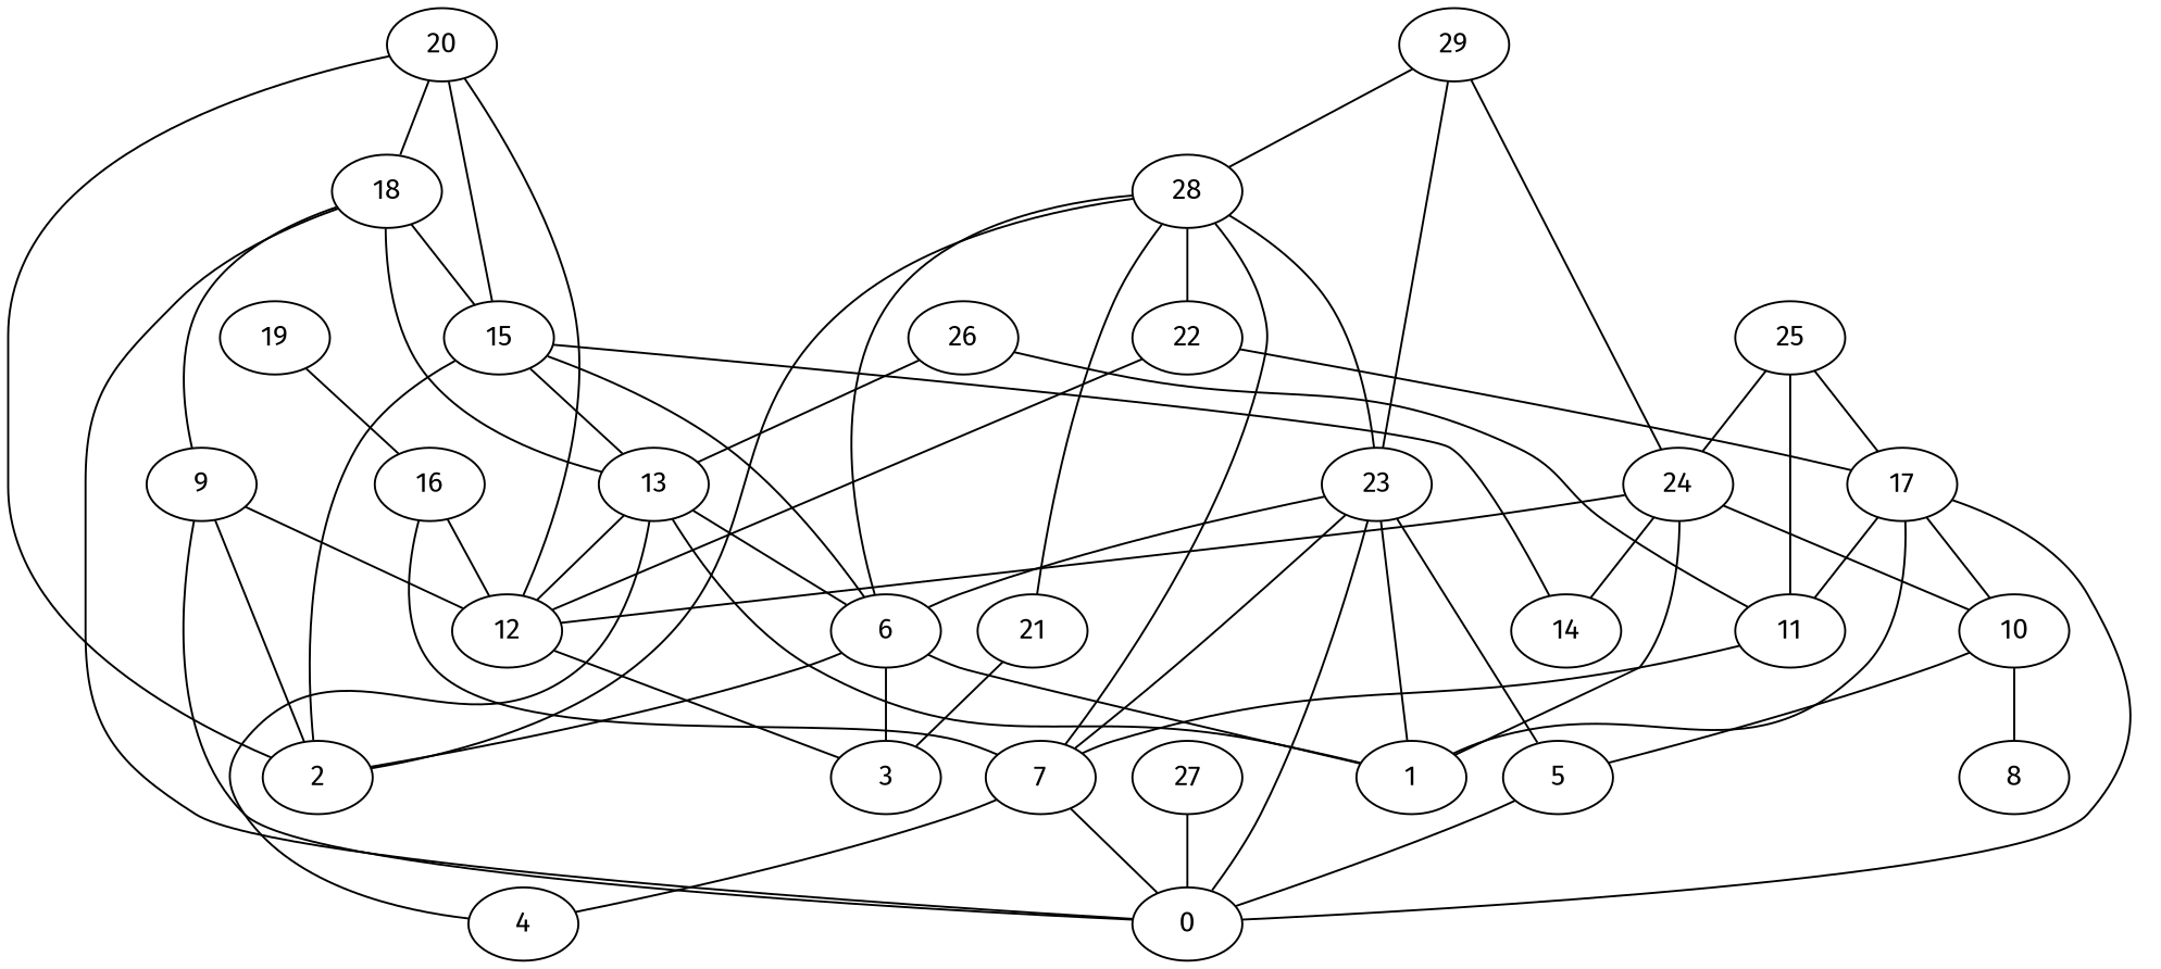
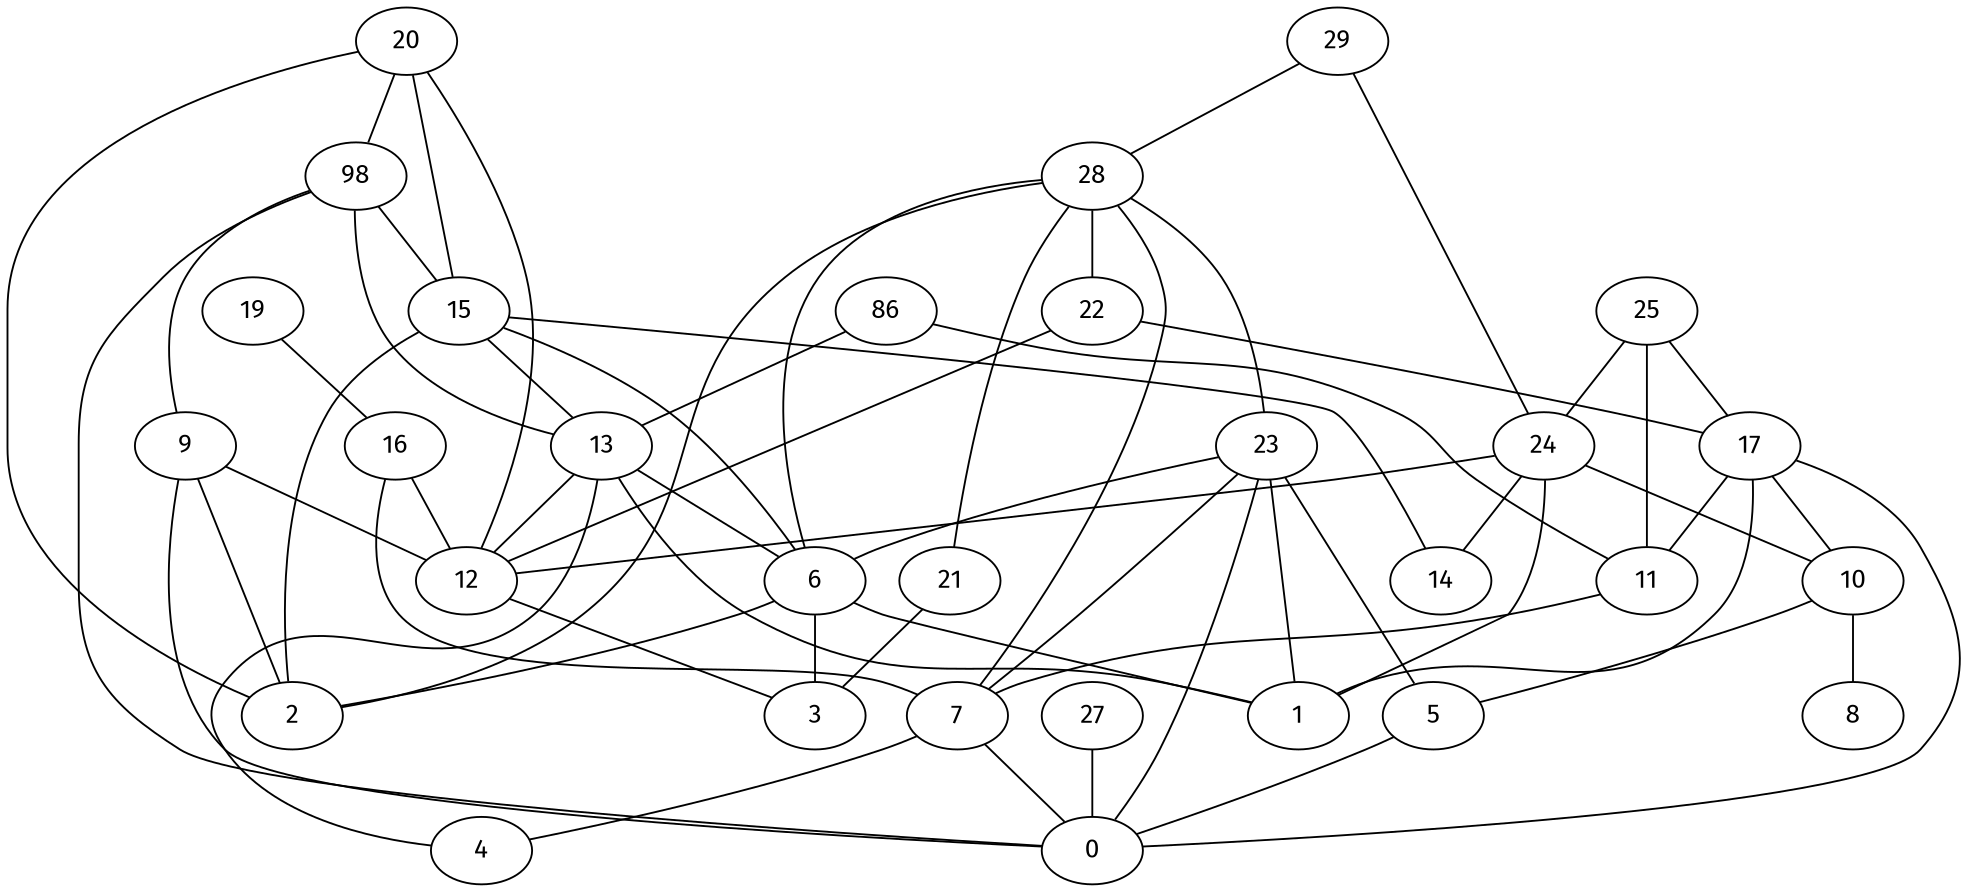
  graph {
    fontname="Fira Sans"
    node [fontname="Fira Sans"]
    edge [color=black fontname="Fira Sans"]
    5
    0
    6
    1
    2
    3
    7
    4
    9
    12
    10
    8
    11
    13
    15
    14
    16
    17
-   18
+   18 [label=98]
    19
    20
    21
    22
    23
    24
    25
-   26
+   26 [label=86]
    27
    28
    29
    5 -- 0
    6 -- 1
    6 -- 2
    6 -- 3
    7 -- 0
    7 -- 4
    9 -- 0
    9 -- 2
    9 -- 12
    12 -- 3
    10 -- 5
    10 -- 8
    11 -- 7
    13 -- 6
    13 -- 1
    13 -- 4
    13 -- 12
    15 -- 6
    15 -- 2
    15 -- 13
    15 -- 14
    16 -- 7
    16 -- 12
    17 -- 0
    17 -- 1
    17 -- 10
    17 -- 11
    18 -- 0
    18 -- 9
    18 -- 13
    18 -- 15
    19 -- 16
    20 -- 2
    20 -- 12
    20 -- 15
    20 -- 18
    21 -- 3
    22 -- 12
    22 -- 17
    23 -- 5
    23 -- 0
    23 -- 6
    23 -- 1
    23 -- 7
    24 -- 1
    24 -- 12
    24 -- 10
    24 -- 14
    25 -- 11
    25 -- 17
    25 -- 24
    26 -- 11
    26 -- 13
    27 -- 0
    28 -- 6
    28 -- 2
    28 -- 7
    28 -- 21
    28 -- 22
    28 -- 23
-   29 -- 23
    29 -- 24
    29 -- 28
  }
